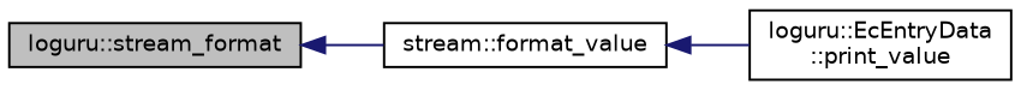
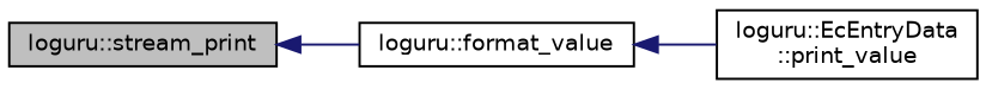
  digraph {
    rankdir=LR
    node [color=black fillcolor=white fontname=Helvetica fontsize=10 shape=record style=filled]
    edge [color=midnightblue dir=back fontname=Helvetica fontsize=10 labelfontname=Helvetica labelfontsize=10 style=solid]
-   n1 [fillcolor=grey75 fontcolor=black height=0.2 label="loguru::stream_format" width=0.4]
-   n2 [height=0.2 label="stream::format_value" width=0.4]
+   n1 [fillcolor=grey75 fontcolor=black height=0.2 label="loguru::stream_print" width=0.4]
+   n2 [height=0.2 label="loguru::format_value" width=0.4]
    n3 [height=0.2 label="loguru::EcEntryData\l::print_value" width=0.4]
    n1 -> n2
    n2 -> n3
  }
